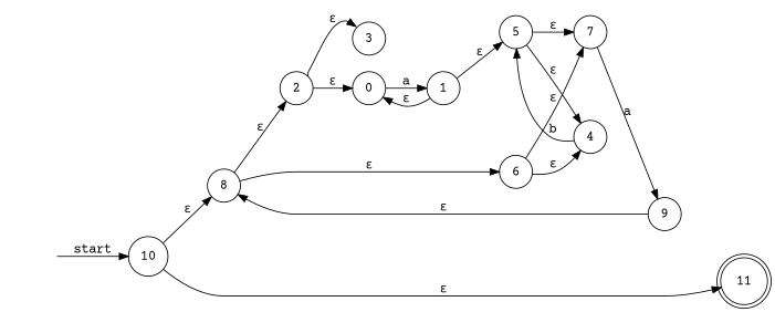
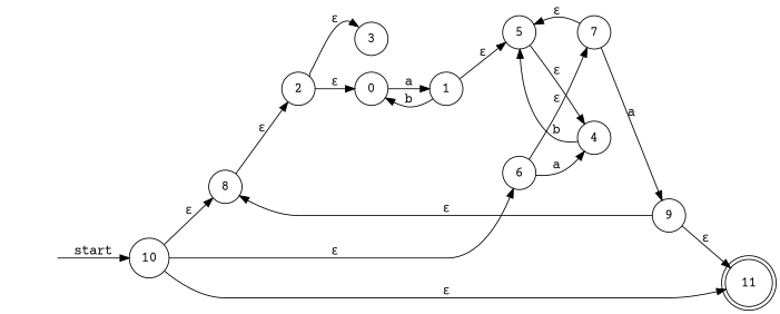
  digraph {
    fontname="Courier Prime"
    rankdir=LR
    node [fontname="Courier Prime" shape=circle]
    edge [fontname="Courier Prime"]
    empty [color=white fontcolor=white shape=none style=invisible]
    n2 [label=10]
    n3 [label=8]
    n4 [label=11 shape=doublecircle]
    n5 [label=0]
    n6 [label=1]
    n7 [label=5]
    n8 [label=3]
    n9 [label=2]
    n10 [label=9]
    n11 [label=4]
    n12 [label=7]
    n13 [label=6]
    empty -> n2 [label=start]
    n2 -> n3 [label="ɛ"]
    n2 -> n4 [label="ɛ"]
    n3 -> n9 [label="ɛ"]
-   n3 -> n13 [label="ɛ"]
+   n2 -> n13 [label="ɛ"]
    n5 -> n6 [label=a weight=8]
-   n6 -> n5 [label="ɛ"]
+   n6 -> n5 [label=b]
    n6 -> n7 [label="ɛ"]
    n7 -> n11 [label="ɛ"]
-   n7 -> n12 [label="ɛ" weight=8]
+   n12 -> n7 [label="ɛ" weight=8]
    n9 -> n5 [label="ɛ"]
    n9 -> n8 [headport=nw label="ɛ" tailport=ne]
    n10 -> n3 [label="ɛ"]
+   n10 -> n4 [label="ɛ"]
    n11 -> n7 [label=b weight=8]
    n12 -> n10 [label=a]
-   n13 -> n11 [label="ɛ" weight=8]
+   n13 -> n11 [label=a weight=8]
    n13 -> n12 [label="ɛ"]
  }
